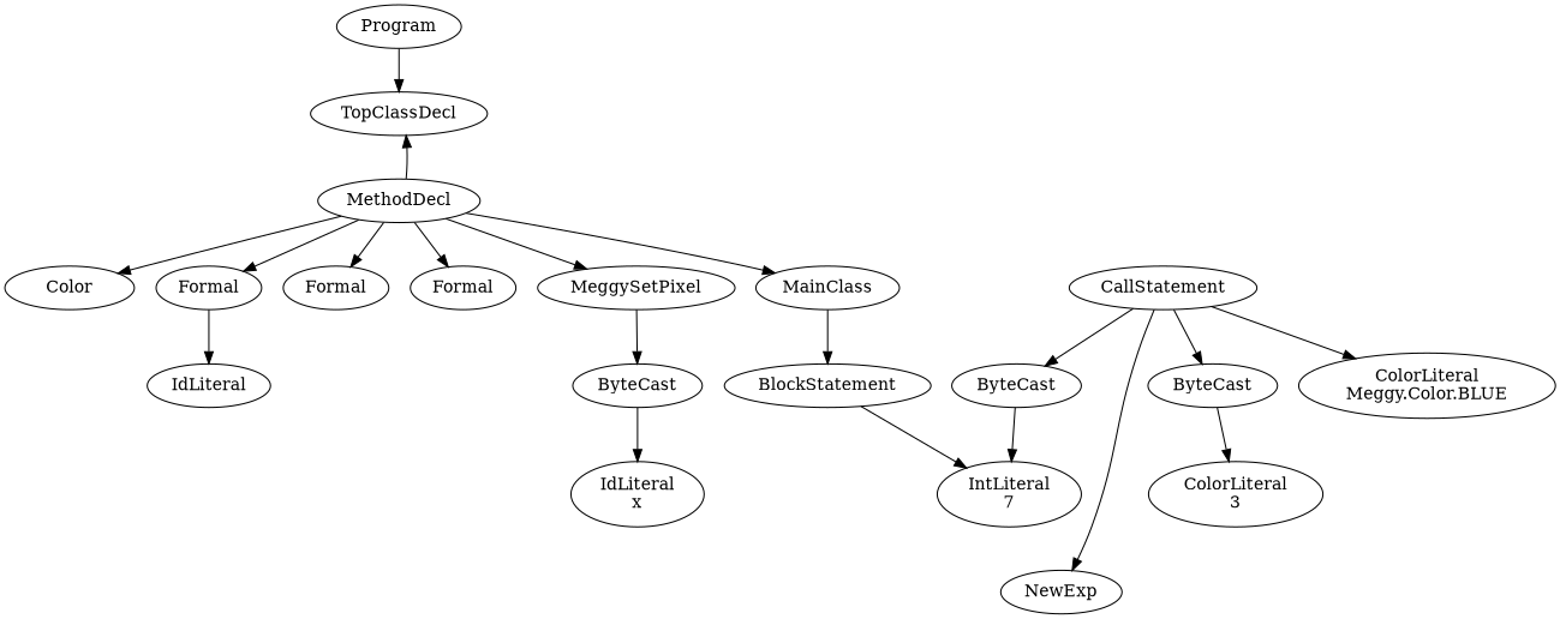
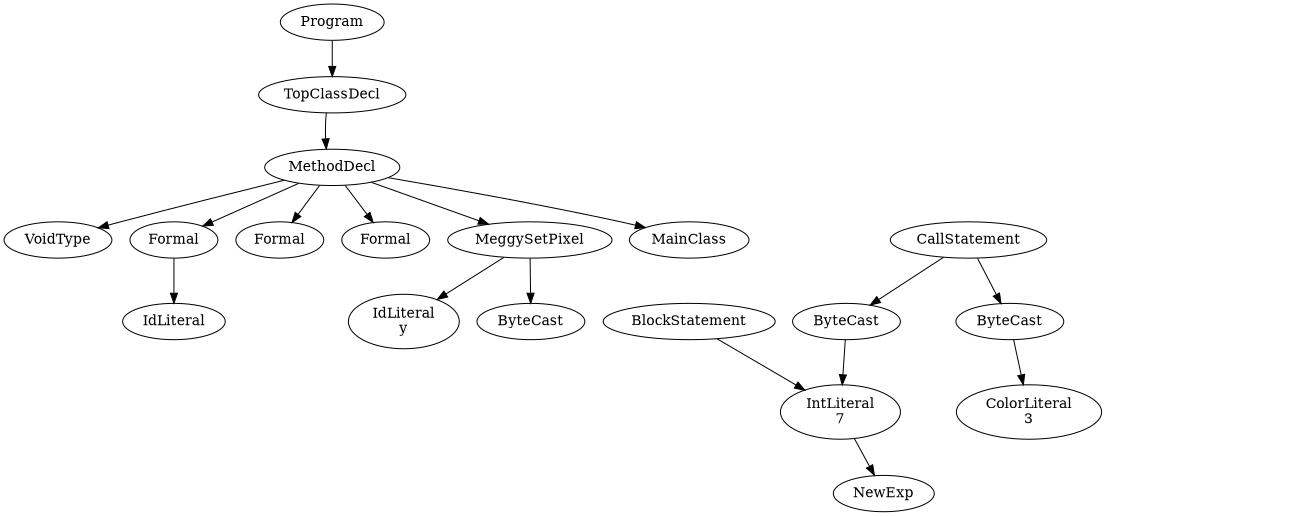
  digraph {
    n1 [label=Program]
    n2 [label=TopClassDecl]
    n3 [label=MainClass]
    n4 [label=BlockStatement]
    n5 [label=MethodDecl]
    n6 [label="IntLiteral\n7"]
    n7 [label=CallStatement]
    n8 [label=NewExp]
    n9 [label=ByteCast]
    n10 [label=ByteCast]
-   n11 [label="ColorLiteral\nMeggy.Color.BLUE"]
    n12 [label="ColorLiteral\n3"]
-   n13 [label=Color]
+   n13 [label=VoidType]
    n14 [label=Formal]
    n15 [label=Formal]
    n16 [label=Formal]
    n17 [label=MeggySetPixel]
    n18 [label=IdLiteral]
    n19 [label=ByteCast]
-   n21 [label="IdLiteral\nx"]
+   n20 [label="IdLiteral\ny"]
    n1 -> n2
-   n5 -> n2
-   n3 -> n4
+   n2 -> n5
    n4 -> n6
    n5 -> n3
    n5 -> n13
    n5 -> n14
    n5 -> n15
    n5 -> n16
    n5 -> n17
-   n7 -> n8
+   n6 -> n8
    n7 -> n9
    n7 -> n10
-   n7 -> n11
    n9 -> n12
    n10 -> n6
    n14 -> n18
    n17 -> n19
-   n19 -> n21
+   n17 -> n20
  }
